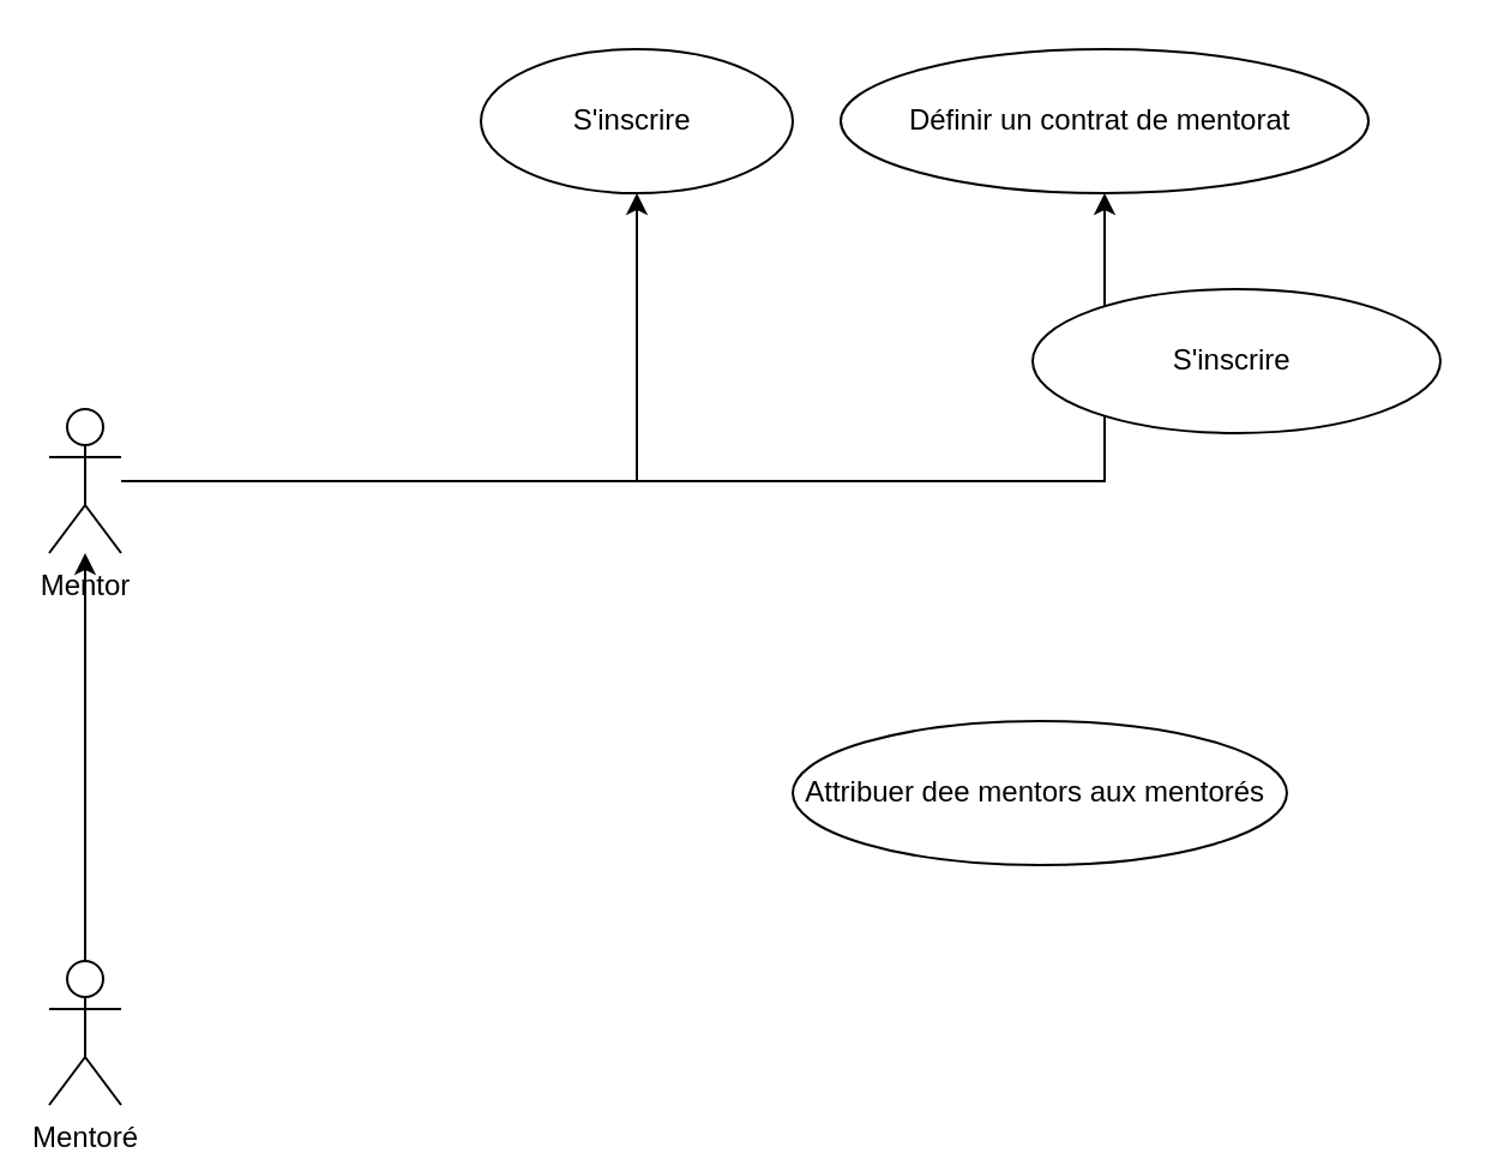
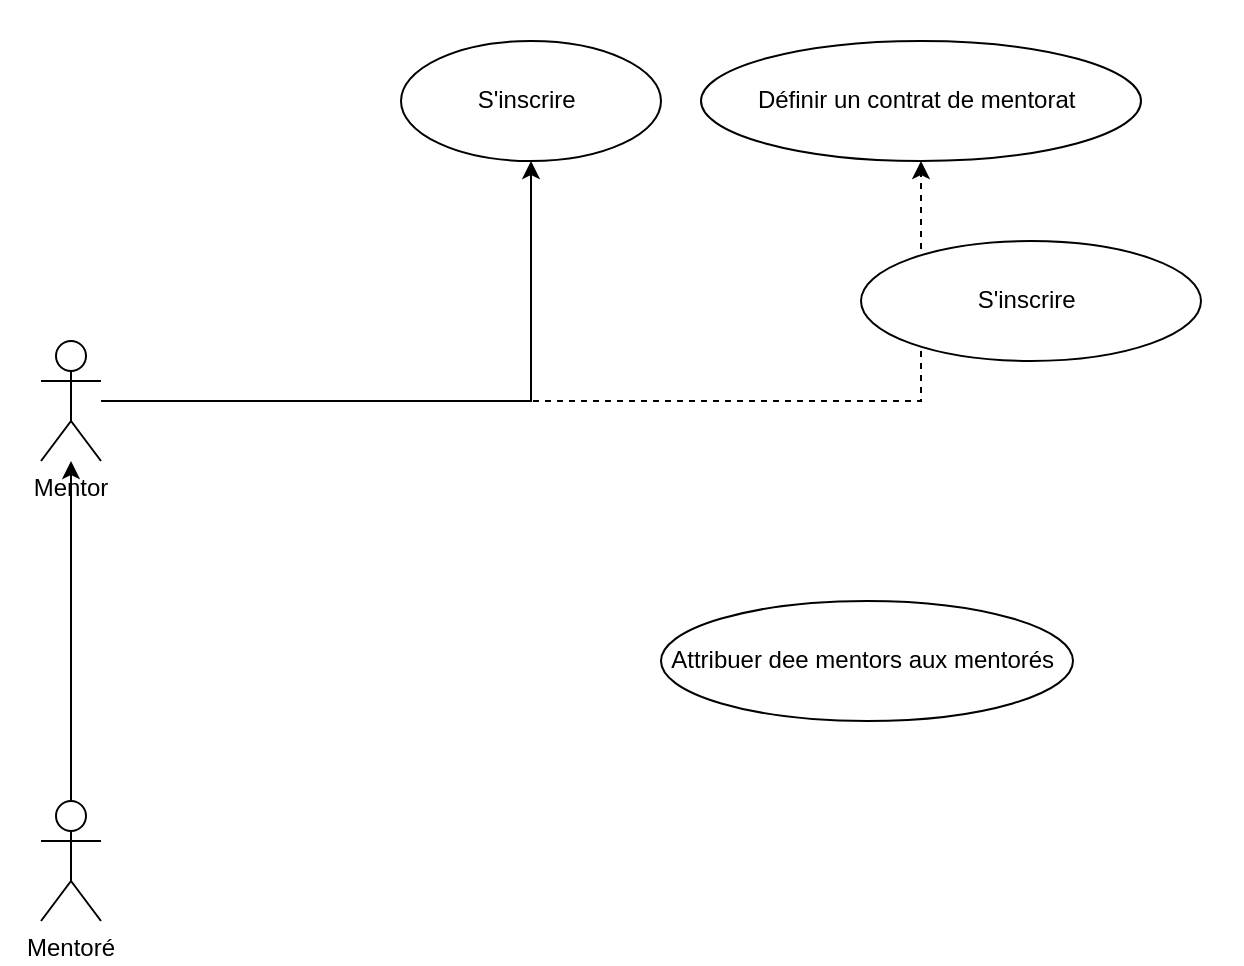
  <mxCell id="0" />
  <mxCell id="1" parent="0" />
  <mxCell id="2" style="edgeStyle=orthogonalEdgeStyle;rounded=0;orthogonalLoop=1;jettySize=auto;html=1;" parent="1" source="4" target="7" edge="1"><mxGeometry relative="1" as="geometry" /></mxCell>
- <mxCell id="3" style="edgeStyle=orthogonalEdgeStyle;rounded=0;orthogonalLoop=1;jettySize=auto;html=1;" parent="1" source="4" target="9" edge="1"><mxGeometry relative="1" as="geometry" /></mxCell>
+ <mxCell id="3" style="edgeStyle=orthogonalEdgeStyle;rounded=0;orthogonalLoop=1;jettySize=auto;html=1;dashed=1;" parent="1" source="4" target="9" edge="1"><mxGeometry relative="1" as="geometry" /></mxCell>
  <mxCell id="4" value="Mentor" style="shape=umlActor;verticalLabelPosition=bottom;verticalAlign=top;html=1;outlineConnect=0;" parent="1" vertex="1"><mxGeometry x="20" y="170" width="30" height="60" as="geometry" /></mxCell>
  <mxCell id="5" style="edgeStyle=orthogonalEdgeStyle;rounded=0;orthogonalLoop=1;jettySize=auto;html=1;" parent="1" source="6" target="4" edge="1"><mxGeometry relative="1" as="geometry" /></mxCell>
  <mxCell id="6" value="Mentoré" style="shape=umlActor;verticalLabelPosition=bottom;verticalAlign=top;html=1;outlineConnect=0;" parent="1" vertex="1"><mxGeometry x="20" y="400" width="30" height="60" as="geometry" /></mxCell>
  <mxCell id="7" value="S'inscrire&amp;nbsp;" style="ellipse;whiteSpace=wrap;html=1;" parent="1" vertex="1"><mxGeometry x="200" y="20" width="130" height="60" as="geometry" /></mxCell>
  <mxCell id="8" value="Attribuer dee mentors aux mentorés&amp;nbsp;" style="ellipse;whiteSpace=wrap;html=1;" parent="1" vertex="1"><mxGeometry x="330" y="300" width="206" height="60" as="geometry" /></mxCell>
  <mxCell id="9" value="Définir un contrat de mentorat&amp;nbsp;" style="ellipse;whiteSpace=wrap;html=1;" parent="1" vertex="1"><mxGeometry x="350" y="20" width="220" height="60" as="geometry" /></mxCell>
  <mxCell id="10" value="S'inscrire&amp;nbsp;" style="ellipse;whiteSpace=wrap;html=1;" parent="1" vertex="1"><mxGeometry x="430" y="120" width="170" height="60" as="geometry" /></mxCell>
